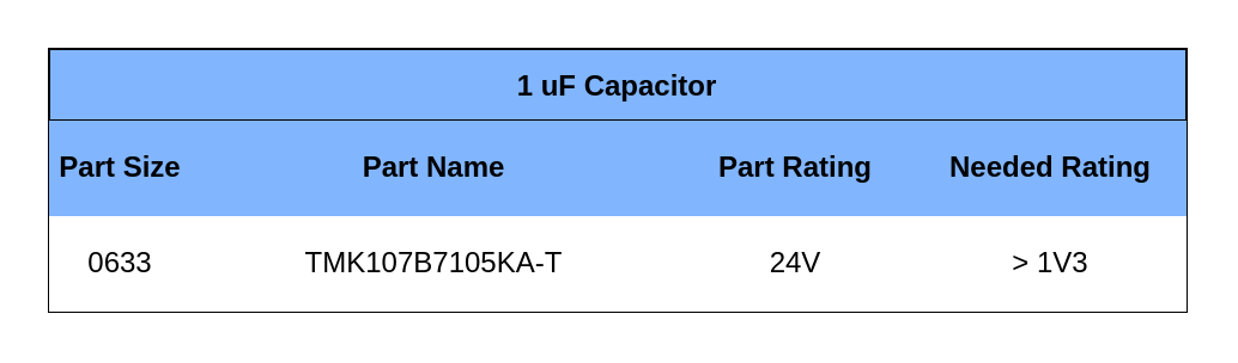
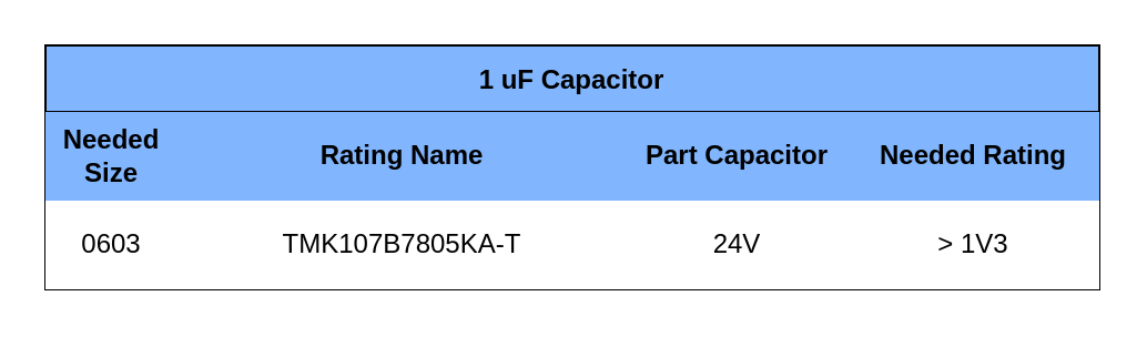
  <mxCell id="0" />
  <mxCell id="1" parent="0" />
  <mxCell id="2" value="1 uF Capacitor" style="shape=table;startSize=30;container=1;collapsible=0;childLayout=tableLayout;fillColor=#81B5FD;fontStyle=1" vertex="1" parent="1"><mxGeometry x="20" y="20" width="475" height="110" as="geometry" /></mxCell>
  <mxCell id="3" value="" style="shape=tableRow;horizontal=0;startSize=0;swimlaneHead=0;swimlaneBody=0;strokeColor=inherit;top=0;left=0;bottom=0;right=0;collapsible=0;dropTarget=0;fillColor=none;points=[[0,0.5],[1,0.5]];portConstraint=eastwest;" vertex="1" parent="2"><mxGeometry y="30" width="475" height="40" as="geometry" /></mxCell>
- <mxCell id="4" value="Part Size" style="shape=partialRectangle;html=1;whiteSpace=wrap;connectable=0;strokeColor=inherit;overflow=hidden;fillColor=#81B5FD;top=0;left=0;bottom=0;right=0;pointerEvents=1;fontStyle=1" vertex="1" parent="3"><mxGeometry width="60" height="40" as="geometry"><mxRectangle width="60" height="40" as="alternateBounds" /></mxGeometry></mxCell>
- <mxCell id="5" value="Part Name" style="shape=partialRectangle;html=1;whiteSpace=wrap;connectable=0;strokeColor=inherit;overflow=hidden;fillColor=#81B5FD;top=0;left=0;bottom=0;right=0;pointerEvents=1;fontStyle=1" vertex="1" parent="3"><mxGeometry x="60" width="202" height="40" as="geometry"><mxRectangle width="202" height="40" as="alternateBounds" /></mxGeometry></mxCell>
- <mxCell id="6" value="Part Rating" style="shape=partialRectangle;html=1;whiteSpace=wrap;connectable=0;strokeColor=inherit;overflow=hidden;fillColor=#81B5FD;top=0;left=0;bottom=0;right=0;pointerEvents=1;fontStyle=1" vertex="1" parent="3"><mxGeometry x="262" width="100" height="40" as="geometry"><mxRectangle width="100" height="40" as="alternateBounds" /></mxGeometry></mxCell>
+ <mxCell id="4" value="Needed Size" style="shape=partialRectangle;html=1;whiteSpace=wrap;connectable=0;strokeColor=inherit;overflow=hidden;fillColor=#81B5FD;top=0;left=0;bottom=0;right=0;pointerEvents=1;fontStyle=1" vertex="1" parent="3"><mxGeometry width="60" height="40" as="geometry"><mxRectangle width="60" height="40" as="alternateBounds" /></mxGeometry></mxCell>
+ <mxCell id="5" value="Rating Name" style="shape=partialRectangle;html=1;whiteSpace=wrap;connectable=0;strokeColor=inherit;overflow=hidden;fillColor=#81B5FD;top=0;left=0;bottom=0;right=0;pointerEvents=1;fontStyle=1" vertex="1" parent="3"><mxGeometry x="60" width="202" height="40" as="geometry"><mxRectangle width="202" height="40" as="alternateBounds" /></mxGeometry></mxCell>
+ <mxCell id="6" value="Part Capacitor" style="shape=partialRectangle;html=1;whiteSpace=wrap;connectable=0;strokeColor=inherit;overflow=hidden;fillColor=#81B5FD;top=0;left=0;bottom=0;right=0;pointerEvents=1;fontStyle=1" vertex="1" parent="3"><mxGeometry x="262" width="100" height="40" as="geometry"><mxRectangle width="100" height="40" as="alternateBounds" /></mxGeometry></mxCell>
  <mxCell id="7" value="Needed Rating" style="shape=partialRectangle;html=1;whiteSpace=wrap;connectable=0;strokeColor=inherit;overflow=hidden;fillColor=#81B5FD;top=0;left=0;bottom=0;right=0;pointerEvents=1;fontStyle=1" vertex="1" parent="3"><mxGeometry x="362" width="113" height="40" as="geometry"><mxRectangle width="113" height="40" as="alternateBounds" /></mxGeometry></mxCell>
  <mxCell id="8" value="" style="shape=tableRow;horizontal=0;startSize=0;swimlaneHead=0;swimlaneBody=0;strokeColor=inherit;top=0;left=0;bottom=0;right=0;collapsible=0;dropTarget=0;fillColor=none;points=[[0,0.5],[1,0.5]];portConstraint=eastwest;" vertex="1" parent="2"><mxGeometry y="70" width="475" height="40" as="geometry" /></mxCell>
- <mxCell id="9" value="0633" style="shape=partialRectangle;html=1;whiteSpace=wrap;connectable=0;overflow=hidden;top=0;left=0;bottom=0;right=0;pointerEvents=1;" vertex="1" parent="8"><mxGeometry width="60" height="40" as="geometry"><mxRectangle width="60" height="40" as="alternateBounds" /></mxGeometry></mxCell>
- <mxCell id="10" value="TMK107B7105KA-T" style="shape=partialRectangle;html=1;whiteSpace=wrap;connectable=0;overflow=hidden;top=0;left=0;bottom=0;right=0;pointerEvents=1;" vertex="1" parent="8"><mxGeometry x="60" width="202" height="40" as="geometry"><mxRectangle width="202" height="40" as="alternateBounds" /></mxGeometry></mxCell>
+ <mxCell id="9" value="0603" style="shape=partialRectangle;html=1;whiteSpace=wrap;connectable=0;overflow=hidden;top=0;left=0;bottom=0;right=0;pointerEvents=1;" vertex="1" parent="8"><mxGeometry width="60" height="40" as="geometry"><mxRectangle width="60" height="40" as="alternateBounds" /></mxGeometry></mxCell>
+ <mxCell id="10" value="TMK107B7805KA-T" style="shape=partialRectangle;html=1;whiteSpace=wrap;connectable=0;overflow=hidden;top=0;left=0;bottom=0;right=0;pointerEvents=1;" vertex="1" parent="8"><mxGeometry x="60" width="202" height="40" as="geometry"><mxRectangle width="202" height="40" as="alternateBounds" /></mxGeometry></mxCell>
  <mxCell id="11" value="24V" style="shape=partialRectangle;html=1;whiteSpace=wrap;connectable=0;overflow=hidden;top=0;left=0;bottom=0;right=0;pointerEvents=1;" vertex="1" parent="8"><mxGeometry x="262" width="100" height="40" as="geometry"><mxRectangle width="100" height="40" as="alternateBounds" /></mxGeometry></mxCell>
  <mxCell id="12" value="&amp;gt; 1V3" style="shape=partialRectangle;html=1;whiteSpace=wrap;connectable=0;overflow=hidden;top=0;left=0;bottom=0;right=0;pointerEvents=1;" vertex="1" parent="8"><mxGeometry x="362" width="113" height="40" as="geometry"><mxRectangle width="113" height="40" as="alternateBounds" /></mxGeometry></mxCell>
